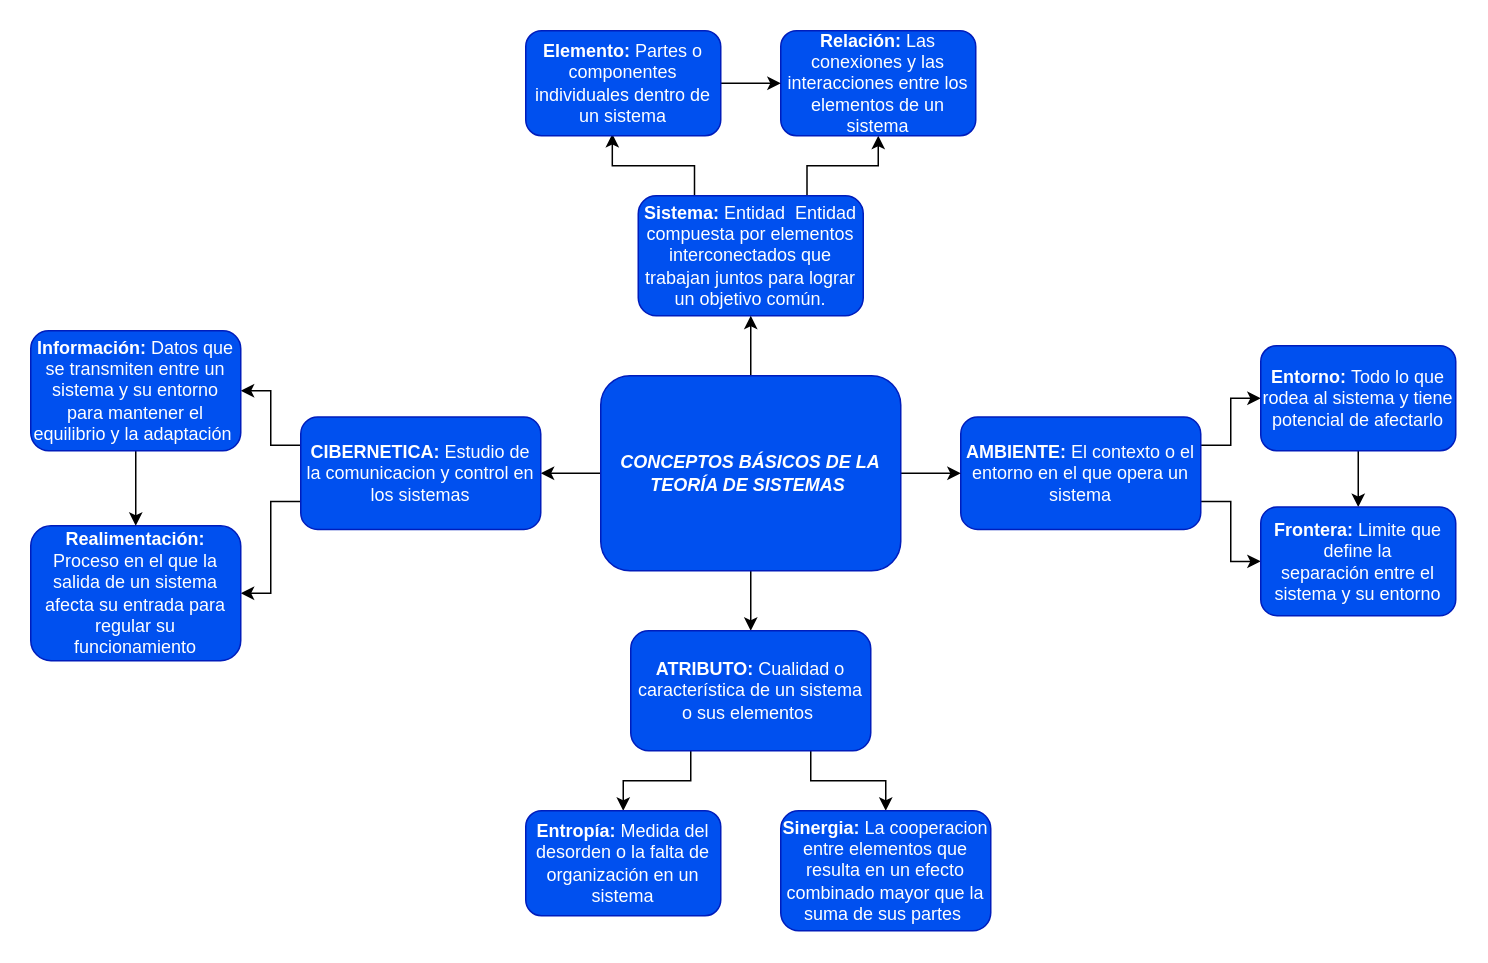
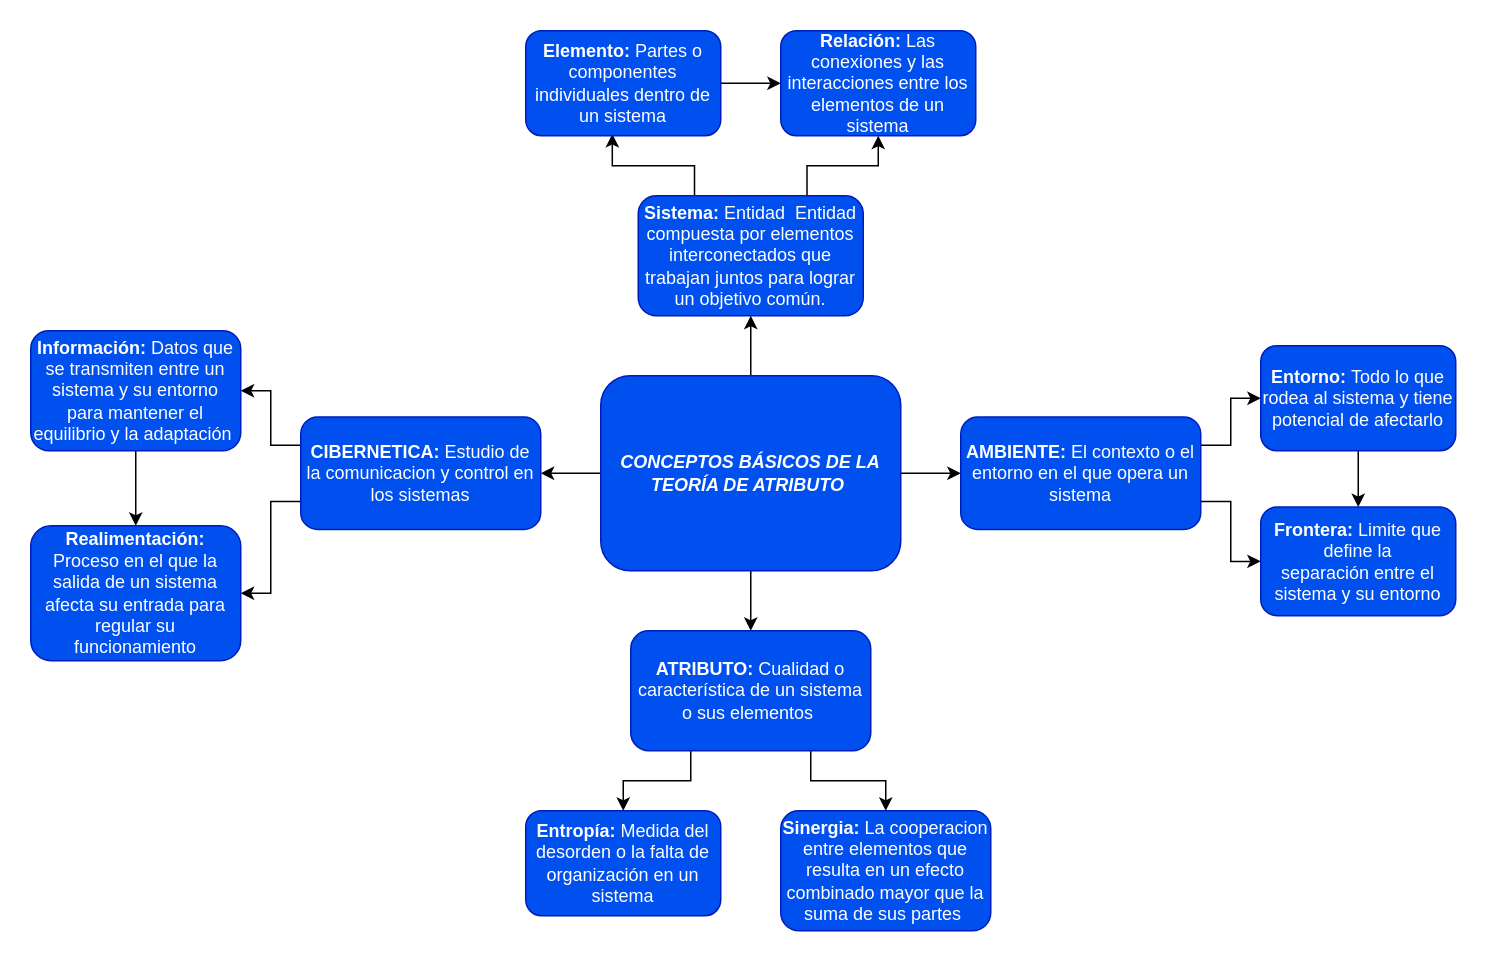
  <mxCell id="0" />
  <mxCell id="1" parent="0" />
  <mxCell id="2" style="edgeStyle=orthogonalEdgeStyle;rounded=0;orthogonalLoop=1;jettySize=auto;html=1;exitX=0.75;exitY=0;exitDx=0;exitDy=0;entryX=0.5;entryY=1;entryDx=0;entryDy=0;" edge="1" parent="1" source="4" target="5"><mxGeometry relative="1" as="geometry" /></mxCell>
  <mxCell id="3" style="edgeStyle=orthogonalEdgeStyle;rounded=0;orthogonalLoop=1;jettySize=auto;html=1;exitX=0.25;exitY=0;exitDx=0;exitDy=0;entryX=0.444;entryY=0.983;entryDx=0;entryDy=0;entryPerimeter=0;" edge="1" parent="1" source="4" target="7"><mxGeometry relative="1" as="geometry" /></mxCell>
  <mxCell id="4" value="&lt;b&gt;Sistema: &lt;/b&gt;Entidad&amp;nbsp; Entidad compuesta por elementos interconectados que trabajan juntos para lograr un objetivo común." style="rounded=1;whiteSpace=wrap;html=1;fillColor=#0050ef;fontColor=#ffffff;strokeColor=#001DBC;" vertex="1" parent="1"><mxGeometry x="425" y="130" width="150" height="80" as="geometry" /></mxCell>
  <mxCell id="5" value="&lt;b&gt;Relación: &lt;/b&gt;Las conexiones y las interacciones entre los elementos de un sistema" style="rounded=1;whiteSpace=wrap;html=1;fillColor=#0050ef;fontColor=#ffffff;strokeColor=#001DBC;" vertex="1" parent="1"><mxGeometry x="520" y="20" width="130" height="70" as="geometry" /></mxCell>
  <mxCell id="6" style="edgeStyle=orthogonalEdgeStyle;rounded=0;orthogonalLoop=1;jettySize=auto;html=1;exitX=1;exitY=0.5;exitDx=0;exitDy=0;entryX=0;entryY=0.5;entryDx=0;entryDy=0;" edge="1" parent="1" source="7" target="5"><mxGeometry relative="1" as="geometry" /></mxCell>
  <mxCell id="7" value="&lt;b&gt;Elemento: &lt;/b&gt;Partes o componentes individuales dentro de un sistema" style="rounded=1;whiteSpace=wrap;html=1;fillColor=#0050ef;fontColor=#ffffff;strokeColor=#001DBC;" vertex="1" parent="1"><mxGeometry x="350" y="20" width="130" height="70" as="geometry" /></mxCell>
  <mxCell id="8" style="edgeStyle=orthogonalEdgeStyle;rounded=0;orthogonalLoop=1;jettySize=auto;html=1;exitX=1;exitY=0.25;exitDx=0;exitDy=0;entryX=0;entryY=0.5;entryDx=0;entryDy=0;" edge="1" parent="1" source="10" target="12"><mxGeometry relative="1" as="geometry" /></mxCell>
  <mxCell id="9" style="edgeStyle=orthogonalEdgeStyle;rounded=0;orthogonalLoop=1;jettySize=auto;html=1;exitX=1;exitY=0.75;exitDx=0;exitDy=0;entryX=0;entryY=0.5;entryDx=0;entryDy=0;" edge="1" parent="1" source="10" target="13"><mxGeometry relative="1" as="geometry" /></mxCell>
  <mxCell id="10" value="&lt;b&gt;AMBIENTE: &lt;/b&gt;El contexto o el entorno en el que opera un sistema" style="rounded=1;whiteSpace=wrap;html=1;fillColor=#0050ef;fontColor=#ffffff;strokeColor=#001DBC;" vertex="1" parent="1"><mxGeometry x="640" y="277.5" width="160" height="75" as="geometry" /></mxCell>
  <mxCell id="11" style="edgeStyle=orthogonalEdgeStyle;rounded=0;orthogonalLoop=1;jettySize=auto;html=1;exitX=0.5;exitY=1;exitDx=0;exitDy=0;entryX=0.5;entryY=0;entryDx=0;entryDy=0;" edge="1" parent="1" source="12" target="13"><mxGeometry relative="1" as="geometry" /></mxCell>
  <mxCell id="12" value="&lt;b&gt;Entorno: &lt;/b&gt;Todo lo que rodea al sistema y tiene potencial de afectarlo" style="rounded=1;whiteSpace=wrap;html=1;fillColor=#0050ef;fontColor=#ffffff;strokeColor=#001DBC;" vertex="1" parent="1"><mxGeometry x="840" y="230" width="130" height="70" as="geometry" /></mxCell>
  <mxCell id="13" value="&lt;b&gt;Frontera: &lt;/b&gt;Limite que define la separación&amp;nbsp;entre el sistema y su entorno" style="rounded=1;whiteSpace=wrap;html=1;fillColor=#0050ef;fontColor=#ffffff;strokeColor=#001DBC;" vertex="1" parent="1"><mxGeometry x="840" y="337.5" width="130" height="72.5" as="geometry" /></mxCell>
  <mxCell id="14" style="edgeStyle=orthogonalEdgeStyle;rounded=0;orthogonalLoop=1;jettySize=auto;html=1;exitX=1;exitY=0.5;exitDx=0;exitDy=0;entryX=0;entryY=0.5;entryDx=0;entryDy=0;" edge="1" parent="1" source="18" target="10"><mxGeometry relative="1" as="geometry" /></mxCell>
  <mxCell id="15" style="edgeStyle=orthogonalEdgeStyle;rounded=0;orthogonalLoop=1;jettySize=auto;html=1;exitX=0.5;exitY=0;exitDx=0;exitDy=0;entryX=0.5;entryY=1;entryDx=0;entryDy=0;" edge="1" parent="1" source="18" target="4"><mxGeometry relative="1" as="geometry" /></mxCell>
  <mxCell id="16" style="edgeStyle=orthogonalEdgeStyle;rounded=0;orthogonalLoop=1;jettySize=auto;html=1;exitX=0.5;exitY=1;exitDx=0;exitDy=0;entryX=0.5;entryY=0;entryDx=0;entryDy=0;" edge="1" parent="1" source="18" target="21"><mxGeometry relative="1" as="geometry" /></mxCell>
  <mxCell id="17" style="edgeStyle=orthogonalEdgeStyle;rounded=0;orthogonalLoop=1;jettySize=auto;html=1;exitX=0;exitY=0.5;exitDx=0;exitDy=0;entryX=1;entryY=0.5;entryDx=0;entryDy=0;" edge="1" parent="1" source="18" target="26"><mxGeometry relative="1" as="geometry" /></mxCell>
- <mxCell id="18" value="CONCEPTOS BÁSICOS DE LA TEORÍA DE SISTEMAS&amp;nbsp;" style="rounded=1;whiteSpace=wrap;html=1;fillColor=#0050ef;fontColor=#ffffff;strokeColor=#001DBC;fontStyle=3" vertex="1" parent="1"><mxGeometry x="400" y="250" width="200" height="130" as="geometry" /></mxCell>
+ <mxCell id="18" value="CONCEPTOS BÁSICOS DE LA TEORÍA DE ATRIBUTO&amp;nbsp;" style="rounded=1;whiteSpace=wrap;html=1;fillColor=#0050ef;fontColor=#ffffff;strokeColor=#001DBC;fontStyle=3" vertex="1" parent="1"><mxGeometry x="400" y="250" width="200" height="130" as="geometry" /></mxCell>
  <mxCell id="19" style="edgeStyle=orthogonalEdgeStyle;rounded=0;orthogonalLoop=1;jettySize=auto;html=1;exitX=0.75;exitY=1;exitDx=0;exitDy=0;entryX=0.5;entryY=0;entryDx=0;entryDy=0;" edge="1" parent="1" source="21" target="23"><mxGeometry relative="1" as="geometry" /></mxCell>
  <mxCell id="20" style="edgeStyle=orthogonalEdgeStyle;rounded=0;orthogonalLoop=1;jettySize=auto;html=1;exitX=0.25;exitY=1;exitDx=0;exitDy=0;entryX=0.5;entryY=0;entryDx=0;entryDy=0;" edge="1" parent="1" source="21" target="22"><mxGeometry relative="1" as="geometry" /></mxCell>
  <mxCell id="21" value="&lt;b&gt;ATRIBUTO: &lt;/b&gt;Cualidad o característica de un sistema o sus elementos&amp;nbsp;" style="rounded=1;whiteSpace=wrap;html=1;fillColor=#0050ef;fontColor=#ffffff;strokeColor=#001DBC;" vertex="1" parent="1"><mxGeometry x="420" y="420" width="160" height="80" as="geometry" /></mxCell>
  <mxCell id="22" value="&lt;b&gt;Entropía: &lt;/b&gt;Medida del desorden o la falta de organización en un sistema" style="rounded=1;whiteSpace=wrap;html=1;fillColor=#0050ef;fontColor=#ffffff;strokeColor=#001DBC;" vertex="1" parent="1"><mxGeometry x="350" y="540" width="130" height="70" as="geometry" /></mxCell>
  <mxCell id="23" value="&lt;b&gt;Sinergia: &lt;/b&gt;La cooperacion entre elementos que resulta en un efecto combinado mayor que la suma de sus partes&amp;nbsp;" style="rounded=1;whiteSpace=wrap;html=1;fillColor=#0050ef;fontColor=#ffffff;strokeColor=#001DBC;" vertex="1" parent="1"><mxGeometry x="520" y="540" width="140" height="80" as="geometry" /></mxCell>
  <mxCell id="24" style="edgeStyle=orthogonalEdgeStyle;rounded=0;orthogonalLoop=1;jettySize=auto;html=1;exitX=0;exitY=0.25;exitDx=0;exitDy=0;entryX=1;entryY=0.5;entryDx=0;entryDy=0;" edge="1" parent="1" source="26" target="29"><mxGeometry relative="1" as="geometry" /></mxCell>
  <mxCell id="25" style="edgeStyle=orthogonalEdgeStyle;rounded=0;orthogonalLoop=1;jettySize=auto;html=1;exitX=0;exitY=0.75;exitDx=0;exitDy=0;entryX=1;entryY=0.5;entryDx=0;entryDy=0;" edge="1" parent="1" source="26" target="27"><mxGeometry relative="1" as="geometry" /></mxCell>
  <mxCell id="26" value="&lt;b&gt;CIBERNETICA: &lt;/b&gt;Estudio de la comunicacion y control en los sistemas" style="rounded=1;whiteSpace=wrap;html=1;fillColor=#0050ef;fontColor=#ffffff;strokeColor=#001DBC;" vertex="1" parent="1"><mxGeometry x="200" y="277.5" width="160" height="75" as="geometry" /></mxCell>
  <mxCell id="27" value="&lt;b&gt;Realimentación: &lt;/b&gt;Proceso en el que la salida de un sistema afecta su entrada para regular su funcionamiento" style="rounded=1;whiteSpace=wrap;html=1;fillColor=#0050ef;fontColor=#ffffff;strokeColor=#001DBC;" vertex="1" parent="1"><mxGeometry x="20" y="350" width="140" height="90" as="geometry" /></mxCell>
  <mxCell id="28" style="edgeStyle=orthogonalEdgeStyle;rounded=0;orthogonalLoop=1;jettySize=auto;html=1;exitX=0.5;exitY=1;exitDx=0;exitDy=0;entryX=0.5;entryY=0;entryDx=0;entryDy=0;" edge="1" parent="1" source="29" target="27"><mxGeometry relative="1" as="geometry" /></mxCell>
  <mxCell id="29" value="&lt;b&gt;Información: &lt;/b&gt;Datos que se transmiten entre un sistema y su entorno para mantener el equilibrio y la adaptación&amp;nbsp;" style="rounded=1;whiteSpace=wrap;html=1;fillColor=#0050ef;fontColor=#ffffff;strokeColor=#001DBC;" vertex="1" parent="1"><mxGeometry x="20" y="220" width="140" height="80" as="geometry" /></mxCell>
